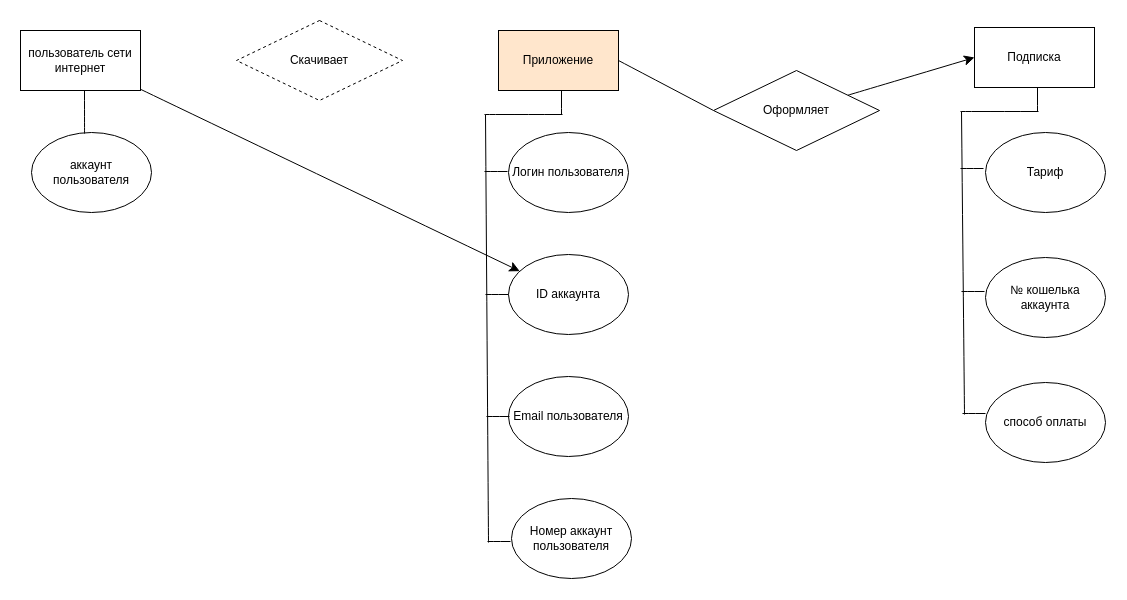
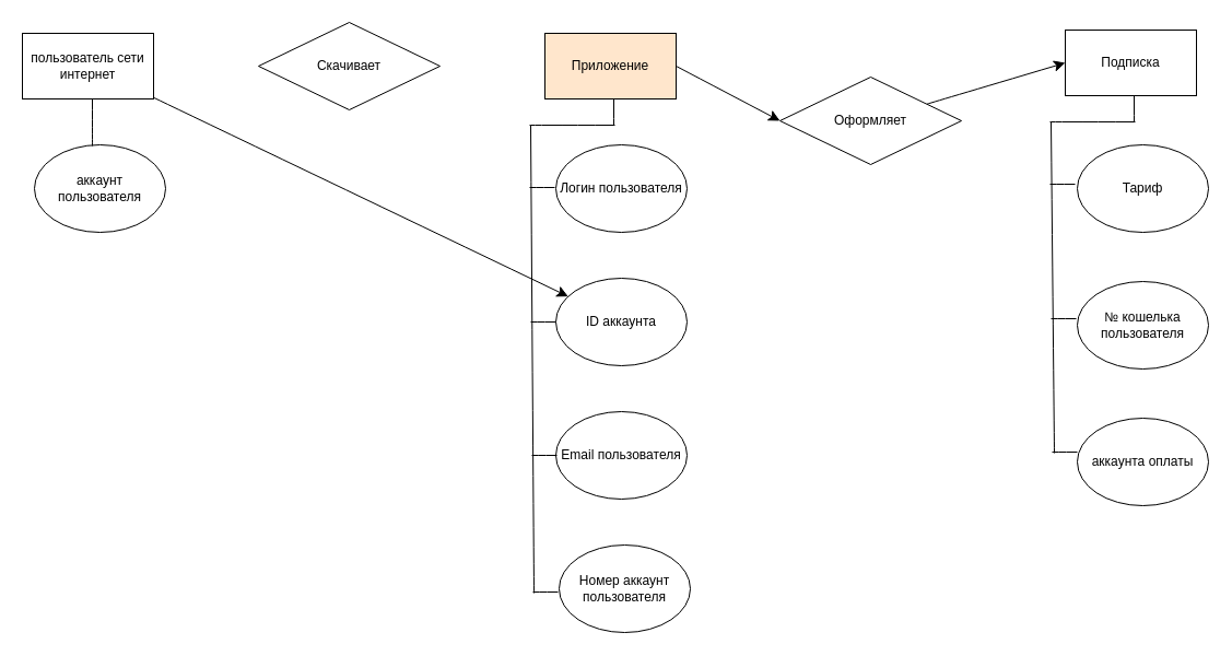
  <mxCell id="0" />
  <mxCell id="1" parent="0" />
- <mxCell id="2" value="Скачивает" style="rhombus;whiteSpace=wrap;html=1;dashed=1;" vertex="1" parent="1"><mxGeometry x="236" y="20" width="166" height="80" as="geometry" /></mxCell>
+ <mxCell id="2" value="Скачивает" style="rhombus;whiteSpace=wrap;html=1;" vertex="1" parent="1"><mxGeometry x="236" y="20" width="166" height="80" as="geometry" /></mxCell>
  <mxCell id="3" style="edgeStyle=none;curved=1;rounded=0;orthogonalLoop=1;jettySize=auto;html=1;fontSize=12;startSize=8;endSize=8;" edge="1" parent="1" source="4" target="11"><mxGeometry relative="1" as="geometry" /></mxCell>
  <mxCell id="4" value="пользователь сети интернет" style="rounded=0;whiteSpace=wrap;html=1;" vertex="1" parent="1"><mxGeometry x="20" y="30" width="120" height="60" as="geometry" /></mxCell>
- <mxCell id="5" style="edgeStyle=none;curved=1;rounded=0;orthogonalLoop=1;jettySize=auto;html=1;exitX=1;exitY=0.5;exitDx=0;exitDy=0;entryX=0;entryY=0.5;entryDx=0;entryDy=0;fontSize=12;startSize=8;endSize=8;endArrow=none;" edge="1" parent="1" source="6" target="9"><mxGeometry relative="1" as="geometry" /></mxCell>
+ <mxCell id="5" style="edgeStyle=none;curved=1;rounded=0;orthogonalLoop=1;jettySize=auto;html=1;exitX=1;exitY=0.5;exitDx=0;exitDy=0;entryX=0;entryY=0.5;entryDx=0;entryDy=0;fontSize=12;startSize=8;endSize=8;" edge="1" parent="1" source="6" target="9"><mxGeometry relative="1" as="geometry" /></mxCell>
  <mxCell id="6" value="Приложение" style="rounded=0;whiteSpace=wrap;html=1;fillColor=#ffe6cc;" vertex="1" parent="1"><mxGeometry x="498" y="30" width="120" height="60" as="geometry" /></mxCell>
  <mxCell id="7" value="Подписка" style="rounded=0;whiteSpace=wrap;html=1;" vertex="1" parent="1"><mxGeometry x="974" y="27" width="120" height="60" as="geometry" /></mxCell>
  <mxCell id="8" style="edgeStyle=none;curved=1;rounded=0;orthogonalLoop=1;jettySize=auto;html=1;entryX=0;entryY=0.5;entryDx=0;entryDy=0;fontSize=12;startSize=8;endSize=8;" edge="1" parent="1" source="9" target="7"><mxGeometry relative="1" as="geometry" /></mxCell>
  <mxCell id="9" value="Оформляет" style="rhombus;whiteSpace=wrap;html=1;" vertex="1" parent="1"><mxGeometry x="713" y="70" width="166" height="80" as="geometry" /></mxCell>
  <mxCell id="10" value="Логин пользователя" style="ellipse;whiteSpace=wrap;html=1;" vertex="1" parent="1"><mxGeometry x="508" y="132" width="120" height="80" as="geometry" /></mxCell>
  <mxCell id="11" value="ID аккаунта" style="ellipse;whiteSpace=wrap;html=1;" vertex="1" parent="1"><mxGeometry x="508" y="254" width="120" height="80" as="geometry" /></mxCell>
  <mxCell id="12" value="Email пользователя" style="ellipse;whiteSpace=wrap;html=1;" vertex="1" parent="1"><mxGeometry x="508" y="376" width="120" height="80" as="geometry" /></mxCell>
  <mxCell id="13" style="edgeStyle=none;curved=1;rounded=0;orthogonalLoop=1;jettySize=auto;html=1;exitX=0.5;exitY=1;exitDx=0;exitDy=0;fontSize=12;startSize=8;endSize=8;" edge="1" parent="1" source="10" target="10"><mxGeometry relative="1" as="geometry" /></mxCell>
  <mxCell id="14" value="Номер аккаунт&lt;div&gt;пользователя&lt;/div&gt;" style="ellipse;whiteSpace=wrap;html=1;" vertex="1" parent="1"><mxGeometry x="511" y="498" width="120" height="80" as="geometry" /></mxCell>
  <mxCell id="15" value="аккаунт пользователя" style="ellipse;whiteSpace=wrap;html=1;" vertex="1" parent="1"><mxGeometry x="31" y="132" width="120" height="80" as="geometry" /></mxCell>
- <mxCell id="16" value="№ кошелька аккаунта" style="ellipse;whiteSpace=wrap;html=1;" vertex="1" parent="1"><mxGeometry x="985" y="257" width="120" height="80" as="geometry" /></mxCell>
+ <mxCell id="16" value="№ кошелька пользователя" style="ellipse;whiteSpace=wrap;html=1;" vertex="1" parent="1"><mxGeometry x="985" y="257" width="120" height="80" as="geometry" /></mxCell>
  <mxCell id="17" value="Тариф" style="ellipse;whiteSpace=wrap;html=1;" vertex="1" parent="1"><mxGeometry x="985" y="132" width="120" height="80" as="geometry" /></mxCell>
- <mxCell id="18" value="способ оплаты" style="ellipse;whiteSpace=wrap;html=1;" vertex="1" parent="1"><mxGeometry x="985" y="382" width="120" height="80" as="geometry" /></mxCell>
+ <mxCell id="18" value="аккаунта оплаты" style="ellipse;whiteSpace=wrap;html=1;" vertex="1" parent="1"><mxGeometry x="985" y="382" width="120" height="80" as="geometry" /></mxCell>
  <mxCell id="19" value="" style="endArrow=none;html=1;rounded=0;fontSize=12;startSize=8;endSize=8;curved=1;" edge="1" parent="1"><mxGeometry width="50" height="50" relative="1" as="geometry"><mxPoint x="561" y="114" as="sourcePoint" /><mxPoint x="561" y="90" as="targetPoint" /></mxGeometry></mxCell>
  <mxCell id="20" value="" style="endArrow=none;html=1;rounded=0;fontSize=12;startSize=8;endSize=8;curved=1;" edge="1" parent="1"><mxGeometry width="50" height="50" relative="1" as="geometry"><mxPoint x="484" y="114" as="sourcePoint" /><mxPoint x="562" y="114" as="targetPoint" /></mxGeometry></mxCell>
  <mxCell id="21" value="" style="endArrow=none;html=1;rounded=0;fontSize=12;startSize=8;endSize=8;curved=1;" edge="1" parent="1"><mxGeometry width="50" height="50" relative="1" as="geometry"><mxPoint x="488" y="542" as="sourcePoint" /><mxPoint x="485" y="114" as="targetPoint" /></mxGeometry></mxCell>
  <mxCell id="22" value="" style="endArrow=none;html=1;rounded=0;fontSize=12;startSize=8;endSize=8;curved=1;" edge="1" parent="1"><mxGeometry width="50" height="50" relative="1" as="geometry"><mxPoint x="484" y="171" as="sourcePoint" /><mxPoint x="507" y="171" as="targetPoint" /></mxGeometry></mxCell>
  <mxCell id="23" value="&lt;span style=&quot;color: rgba(0, 0, 0, 0); font-family: monospace; font-size: 0px; text-align: start; background-color: rgb(236, 236, 236);&quot;&gt;%3CmxGraphModel%3E%3Croot%3E%3CmxCell%20id%3D%220%22%2F%3E%3CmxCell%20id%3D%221%22%20parent%3D%220%22%2F%3E%3CmxCell%20id%3D%222%22%20value%3D%22%22%20style%3D%22endArrow%3Dnone%3Bhtml%3D1%3Brounded%3D0%3BfontSize%3D12%3BstartSize%3D8%3BendSize%3D8%3Bcurved%3D1%3B%22%20edge%3D%221%22%20parent%3D%221%22%3E%3CmxGeometry%20width%3D%2250%22%20height%3D%2250%22%20relative%3D%221%22%20as%3D%22geometry%22%3E%3CmxPoint%20x%3D%22-410%22%20y%3D%22306%22%20as%3D%22sourcePoint%22%2F%3E%3CmxPoint%20x%3D%22-387%22%20y%3D%22306%22%20as%3D%22targetPoint%22%2F%3E%3C%2FmxGeometry%3E%3C%2FmxCell%3E%3C%2Froot%3E%3C%2FmxGraphModel%3E&lt;/span&gt;&lt;span style=&quot;color: rgba(0, 0, 0, 0); font-family: monospace; font-size: 0px; text-align: start; background-color: rgb(236, 236, 236);&quot;&gt;%3CmxGraphModel%3E%3Croot%3E%3CmxCell%20id%3D%220%22%2F%3E%3CmxCell%20id%3D%221%22%20parent%3D%220%22%2F%3E%3CmxCell%20id%3D%222%22%20value%3D%22%22%20style%3D%22endArrow%3Dnone%3Bhtml%3D1%3Brounded%3D0%3BfontSize%3D12%3BstartSize%3D8%3BendSize%3D8%3Bcurved%3D1%3B%22%20edge%3D%221%22%20parent%3D%221%22%3E%3CmxGeometry%20width%3D%2250%22%20height%3D%2250%22%20relative%3D%221%22%20as%3D%22geometry%22%3E%3CmxPoint%20x%3D%22-410%22%20y%3D%22306%22%20as%3D%22sourcePoint%22%2F%3E%3CmxPoint%20x%3D%22-387%22%20y%3D%22306%22%20as%3D%22targetPoint%22%2F%3E%3C%2FmxGeometry%3E%3C%2FmxCell%3E%3C%2Froot%3E%3C%2FmxGraphModel%3E&lt;/span&gt;&lt;span style=&quot;color: rgba(0, 0, 0, 0); font-family: monospace; font-size: 0px; text-align: start; background-color: rgb(236, 236, 236);&quot;&gt;%3CmxGraphModel%3E%3Croot%3E%3CmxCell%20id%3D%220%22%2F%3E%3CmxCell%20id%3D%221%22%20parent%3D%220%22%2F%3E%3CmxCell%20id%3D%222%22%20value%3D%22%22%20style%3D%22endArrow%3Dnone%3Bhtml%3D1%3Brounded%3D0%3BfontSize%3D12%3BstartSize%3D8%3BendSize%3D8%3Bcurved%3D1%3B%22%20edge%3D%221%22%20parent%3D%221%22%3E%3CmxGeometry%20width%3D%2250%22%20height%3D%2250%22%20relative%3D%221%22%20as%3D%22geometry%22%3E%3CmxPoint%20x%3D%22-410%22%20y%3D%22306%22%20as%3D%22sourcePoint%22%2F%3E%3CmxPoint%20x%3D%22-387%22%20y%3D%22306%22%20as%3D%22targetPoint%22%2F%3E%3C%2FmxGeometry%3E%3C%2FmxCell%3E%3C%2Froot%3E%3C%2FmxGraphModel%3E&lt;/span&gt;" style="endArrow=none;html=1;rounded=0;fontSize=12;startSize=8;endSize=8;curved=1;" edge="1" parent="1"><mxGeometry width="50" height="50" relative="1" as="geometry"><mxPoint x="485" y="294" as="sourcePoint" /><mxPoint x="508" y="294" as="targetPoint" /></mxGeometry></mxCell>
  <mxCell id="24" value="&lt;span style=&quot;color: rgba(0, 0, 0, 0); font-family: monospace; font-size: 0px; text-align: start; background-color: rgb(236, 236, 236);&quot;&gt;%3CmxGraphModel%3E%3Croot%3E%3CmxCell%20id%3D%220%22%2F%3E%3CmxCell%20id%3D%221%22%20parent%3D%220%22%2F%3E%3CmxCell%20id%3D%222%22%20value%3D%22%22%20style%3D%22endArrow%3Dnone%3Bhtml%3D1%3Brounded%3D0%3BfontSize%3D12%3BstartSize%3D8%3BendSize%3D8%3Bcurved%3D1%3B%22%20edge%3D%221%22%20parent%3D%221%22%3E%3CmxGeometry%20width%3D%2250%22%20height%3D%2250%22%20relative%3D%221%22%20as%3D%22geometry%22%3E%3CmxPoint%20x%3D%22-410%22%20y%3D%22306%22%20as%3D%22sourcePoint%22%2F%3E%3CmxPoint%20x%3D%22-387%22%20y%3D%22306%22%20as%3D%22targetPoint%22%2F%3E%3C%2FmxGeometry%3E%3C%2FmxCell%3E%3C%2Froot%3E%3C%2FmxGraphModel%3E&lt;/span&gt;&lt;span style=&quot;color: rgba(0, 0, 0, 0); font-family: monospace; font-size: 0px; text-align: start; background-color: rgb(236, 236, 236);&quot;&gt;%3CmxGraphModel%3E%3Croot%3E%3CmxCell%20id%3D%220%22%2F%3E%3CmxCell%20id%3D%221%22%20parent%3D%220%22%2F%3E%3CmxCell%20id%3D%222%22%20value%3D%22%22%20style%3D%22endArrow%3Dnone%3Bhtml%3D1%3Brounded%3D0%3BfontSize%3D12%3BstartSize%3D8%3BendSize%3D8%3Bcurved%3D1%3B%22%20edge%3D%221%22%20parent%3D%221%22%3E%3CmxGeometry%20width%3D%2250%22%20height%3D%2250%22%20relative%3D%221%22%20as%3D%22geometry%22%3E%3CmxPoint%20x%3D%22-410%22%20y%3D%22306%22%20as%3D%22sourcePoint%22%2F%3E%3CmxPoint%20x%3D%22-387%22%20y%3D%22306%22%20as%3D%22targetPoint%22%2F%3E%3C%2FmxGeometry%3E%3C%2FmxCell%3E%3C%2Froot%3E%3C%2FmxGraphModel%3E&lt;/span&gt;&lt;span style=&quot;color: rgba(0, 0, 0, 0); font-family: monospace; font-size: 0px; text-align: start; background-color: rgb(236, 236, 236);&quot;&gt;%3CmxGraphModel%3E%3Croot%3E%3CmxCell%20id%3D%220%22%2F%3E%3CmxCell%20id%3D%221%22%20parent%3D%220%22%2F%3E%3CmxCell%20id%3D%222%22%20value%3D%22%22%20style%3D%22endArrow%3Dnone%3Bhtml%3D1%3Brounded%3D0%3BfontSize%3D12%3BstartSize%3D8%3BendSize%3D8%3Bcurved%3D1%3B%22%20edge%3D%221%22%20parent%3D%221%22%3E%3CmxGeometry%20width%3D%2250%22%20height%3D%2250%22%20relative%3D%221%22%20as%3D%22geometry%22%3E%3CmxPoint%20x%3D%22-410%22%20y%3D%22306%22%20as%3D%22sourcePoint%22%2F%3E%3CmxPoint%20x%3D%22-387%22%20y%3D%22306%22%20as%3D%22targetPoint%22%2F%3E%3C%2FmxGeometry%3E%3C%2FmxCell%3E%3C%2Froot%3E%3C%2FmxGraphModel%3E&lt;/span&gt;" style="endArrow=none;html=1;rounded=0;fontSize=12;startSize=8;endSize=8;curved=1;" edge="1" parent="1"><mxGeometry width="50" height="50" relative="1" as="geometry"><mxPoint x="486" y="416" as="sourcePoint" /><mxPoint x="509" y="416" as="targetPoint" /></mxGeometry></mxCell>
  <mxCell id="25" value="&lt;span style=&quot;color: rgba(0, 0, 0, 0); font-family: monospace; font-size: 0px; text-align: start; background-color: rgb(236, 236, 236);&quot;&gt;%3CmxGraphModel%3E%3Croot%3E%3CmxCell%20id%3D%220%22%2F%3E%3CmxCell%20id%3D%221%22%20parent%3D%220%22%2F%3E%3CmxCell%20id%3D%222%22%20value%3D%22%22%20style%3D%22endArrow%3Dnone%3Bhtml%3D1%3Brounded%3D0%3BfontSize%3D12%3BstartSize%3D8%3BendSize%3D8%3Bcurved%3D1%3B%22%20edge%3D%221%22%20parent%3D%221%22%3E%3CmxGeometry%20width%3D%2250%22%20height%3D%2250%22%20relative%3D%221%22%20as%3D%22geometry%22%3E%3CmxPoint%20x%3D%22-410%22%20y%3D%22306%22%20as%3D%22sourcePoint%22%2F%3E%3CmxPoint%20x%3D%22-387%22%20y%3D%22306%22%20as%3D%22targetPoint%22%2F%3E%3C%2FmxGeometry%3E%3C%2FmxCell%3E%3C%2Froot%3E%3C%2FmxGraphModel%3E&lt;/span&gt;&lt;span style=&quot;color: rgba(0, 0, 0, 0); font-family: monospace; font-size: 0px; text-align: start; background-color: rgb(236, 236, 236);&quot;&gt;%3CmxGraphModel%3E%3Croot%3E%3CmxCell%20id%3D%220%22%2F%3E%3CmxCell%20id%3D%221%22%20parent%3D%220%22%2F%3E%3CmxCell%20id%3D%222%22%20value%3D%22%22%20style%3D%22endArrow%3Dnone%3Bhtml%3D1%3Brounded%3D0%3BfontSize%3D12%3BstartSize%3D8%3BendSize%3D8%3Bcurved%3D1%3B%22%20edge%3D%221%22%20parent%3D%221%22%3E%3CmxGeometry%20width%3D%2250%22%20height%3D%2250%22%20relative%3D%221%22%20as%3D%22geometry%22%3E%3CmxPoint%20x%3D%22-410%22%20y%3D%22306%22%20as%3D%22sourcePoint%22%2F%3E%3CmxPoint%20x%3D%22-387%22%20y%3D%22306%22%20as%3D%22targetPoint%22%2F%3E%3C%2FmxGeometry%3E%3C%2FmxCell%3E%3C%2Froot%3E%3C%2FmxGraphModel%3E&lt;/span&gt;&lt;span style=&quot;color: rgba(0, 0, 0, 0); font-family: monospace; font-size: 0px; text-align: start; background-color: rgb(236, 236, 236);&quot;&gt;%3CmxGraphModel%3E%3Croot%3E%3CmxCell%20id%3D%220%22%2F%3E%3CmxCell%20id%3D%221%22%20parent%3D%220%22%2F%3E%3CmxCell%20id%3D%222%22%20value%3D%22%22%20style%3D%22endArrow%3Dnone%3Bhtml%3D1%3Brounded%3D0%3BfontSize%3D12%3BstartSize%3D8%3BendSize%3D8%3Bcurved%3D1%3B%22%20edge%3D%221%22%20parent%3D%221%22%3E%3CmxGeometry%20width%3D%2250%22%20height%3D%2250%22%20relative%3D%221%22%20as%3D%22geometry%22%3E%3CmxPoint%20x%3D%22-410%22%20y%3D%22306%22%20as%3D%22sourcePoint%22%2F%3E%3CmxPoint%20x%3D%22-387%22%20y%3D%22306%22%20as%3D%22targetPoint%22%2F%3E%3C%2FmxGeometry%3E%3C%2FmxCell%3E%3C%2Froot%3E%3C%2FmxGraphModel%3E&lt;/span&gt;" style="endArrow=none;html=1;rounded=0;fontSize=12;startSize=8;endSize=8;curved=1;" edge="1" parent="1"><mxGeometry width="50" height="50" relative="1" as="geometry"><mxPoint x="487" y="541" as="sourcePoint" /><mxPoint x="510" y="541" as="targetPoint" /></mxGeometry></mxCell>
  <mxCell id="26" style="edgeStyle=none;curved=1;rounded=0;orthogonalLoop=1;jettySize=auto;html=1;exitX=0.5;exitY=1;exitDx=0;exitDy=0;fontSize=12;startSize=8;endSize=8;" edge="1" parent="1"><mxGeometry relative="1" as="geometry"><mxPoint x="91" y="212" as="sourcePoint" /><mxPoint x="91" y="212" as="targetPoint" /></mxGeometry></mxCell>
  <mxCell id="27" value="" style="endArrow=none;html=1;rounded=0;fontSize=12;startSize=8;endSize=8;curved=1;exitX=0.442;exitY=0.013;exitDx=0;exitDy=0;exitPerimeter=0;" edge="1" parent="1" source="15"><mxGeometry width="50" height="50" relative="1" as="geometry"><mxPoint x="84" y="114" as="sourcePoint" /><mxPoint x="84" y="90" as="targetPoint" /></mxGeometry></mxCell>
  <mxCell id="28" style="edgeStyle=none;curved=1;rounded=0;orthogonalLoop=1;jettySize=auto;html=1;exitX=0.5;exitY=1;exitDx=0;exitDy=0;fontSize=12;startSize=8;endSize=8;" edge="1" parent="1"><mxGeometry relative="1" as="geometry"><mxPoint x="1044" y="209" as="sourcePoint" /><mxPoint x="1044" y="209" as="targetPoint" /></mxGeometry></mxCell>
  <mxCell id="29" value="" style="endArrow=none;html=1;rounded=0;fontSize=12;startSize=8;endSize=8;curved=1;" edge="1" parent="1"><mxGeometry width="50" height="50" relative="1" as="geometry"><mxPoint x="1037" y="111" as="sourcePoint" /><mxPoint x="1037" y="87" as="targetPoint" /></mxGeometry></mxCell>
  <mxCell id="30" value="" style="endArrow=none;html=1;rounded=0;fontSize=12;startSize=8;endSize=8;curved=1;" edge="1" parent="1"><mxGeometry width="50" height="50" relative="1" as="geometry"><mxPoint x="960" y="111" as="sourcePoint" /><mxPoint x="1038" y="111" as="targetPoint" /></mxGeometry></mxCell>
  <mxCell id="31" value="" style="endArrow=none;html=1;rounded=0;fontSize=12;startSize=8;endSize=8;curved=1;" edge="1" parent="1"><mxGeometry width="50" height="50" relative="1" as="geometry"><mxPoint x="964" y="414" as="sourcePoint" /><mxPoint x="961" y="111" as="targetPoint" /></mxGeometry></mxCell>
  <mxCell id="32" value="" style="endArrow=none;html=1;rounded=0;fontSize=12;startSize=8;endSize=8;curved=1;" edge="1" parent="1"><mxGeometry width="50" height="50" relative="1" as="geometry"><mxPoint x="960" y="168" as="sourcePoint" /><mxPoint x="983" y="168" as="targetPoint" /></mxGeometry></mxCell>
  <mxCell id="33" value="&lt;span style=&quot;color: rgba(0, 0, 0, 0); font-family: monospace; font-size: 0px; text-align: start; background-color: rgb(236, 236, 236);&quot;&gt;%3CmxGraphModel%3E%3Croot%3E%3CmxCell%20id%3D%220%22%2F%3E%3CmxCell%20id%3D%221%22%20parent%3D%220%22%2F%3E%3CmxCell%20id%3D%222%22%20value%3D%22%22%20style%3D%22endArrow%3Dnone%3Bhtml%3D1%3Brounded%3D0%3BfontSize%3D12%3BstartSize%3D8%3BendSize%3D8%3Bcurved%3D1%3B%22%20edge%3D%221%22%20parent%3D%221%22%3E%3CmxGeometry%20width%3D%2250%22%20height%3D%2250%22%20relative%3D%221%22%20as%3D%22geometry%22%3E%3CmxPoint%20x%3D%22-410%22%20y%3D%22306%22%20as%3D%22sourcePoint%22%2F%3E%3CmxPoint%20x%3D%22-387%22%20y%3D%22306%22%20as%3D%22targetPoint%22%2F%3E%3C%2FmxGeometry%3E%3C%2FmxCell%3E%3C%2Froot%3E%3C%2FmxGraphModel%3E&lt;/span&gt;&lt;span style=&quot;color: rgba(0, 0, 0, 0); font-family: monospace; font-size: 0px; text-align: start; background-color: rgb(236, 236, 236);&quot;&gt;%3CmxGraphModel%3E%3Croot%3E%3CmxCell%20id%3D%220%22%2F%3E%3CmxCell%20id%3D%221%22%20parent%3D%220%22%2F%3E%3CmxCell%20id%3D%222%22%20value%3D%22%22%20style%3D%22endArrow%3Dnone%3Bhtml%3D1%3Brounded%3D0%3BfontSize%3D12%3BstartSize%3D8%3BendSize%3D8%3Bcurved%3D1%3B%22%20edge%3D%221%22%20parent%3D%221%22%3E%3CmxGeometry%20width%3D%2250%22%20height%3D%2250%22%20relative%3D%221%22%20as%3D%22geometry%22%3E%3CmxPoint%20x%3D%22-410%22%20y%3D%22306%22%20as%3D%22sourcePoint%22%2F%3E%3CmxPoint%20x%3D%22-387%22%20y%3D%22306%22%20as%3D%22targetPoint%22%2F%3E%3C%2FmxGeometry%3E%3C%2FmxCell%3E%3C%2Froot%3E%3C%2FmxGraphModel%3E&lt;/span&gt;&lt;span style=&quot;color: rgba(0, 0, 0, 0); font-family: monospace; font-size: 0px; text-align: start; background-color: rgb(236, 236, 236);&quot;&gt;%3CmxGraphModel%3E%3Croot%3E%3CmxCell%20id%3D%220%22%2F%3E%3CmxCell%20id%3D%221%22%20parent%3D%220%22%2F%3E%3CmxCell%20id%3D%222%22%20value%3D%22%22%20style%3D%22endArrow%3Dnone%3Bhtml%3D1%3Brounded%3D0%3BfontSize%3D12%3BstartSize%3D8%3BendSize%3D8%3Bcurved%3D1%3B%22%20edge%3D%221%22%20parent%3D%221%22%3E%3CmxGeometry%20width%3D%2250%22%20height%3D%2250%22%20relative%3D%221%22%20as%3D%22geometry%22%3E%3CmxPoint%20x%3D%22-410%22%20y%3D%22306%22%20as%3D%22sourcePoint%22%2F%3E%3CmxPoint%20x%3D%22-387%22%20y%3D%22306%22%20as%3D%22targetPoint%22%2F%3E%3C%2FmxGeometry%3E%3C%2FmxCell%3E%3C%2Froot%3E%3C%2FmxGraphModel%3E&lt;/span&gt;" style="endArrow=none;html=1;rounded=0;fontSize=12;startSize=8;endSize=8;curved=1;" edge="1" parent="1"><mxGeometry width="50" height="50" relative="1" as="geometry"><mxPoint x="961" y="291" as="sourcePoint" /><mxPoint x="984" y="291" as="targetPoint" /></mxGeometry></mxCell>
  <mxCell id="34" value="&lt;span style=&quot;color: rgba(0, 0, 0, 0); font-family: monospace; font-size: 0px; text-align: start; background-color: rgb(236, 236, 236);&quot;&gt;%3CmxGraphModel%3E%3Croot%3E%3CmxCell%20id%3D%220%22%2F%3E%3CmxCell%20id%3D%221%22%20parent%3D%220%22%2F%3E%3CmxCell%20id%3D%222%22%20value%3D%22%22%20style%3D%22endArrow%3Dnone%3Bhtml%3D1%3Brounded%3D0%3BfontSize%3D12%3BstartSize%3D8%3BendSize%3D8%3Bcurved%3D1%3B%22%20edge%3D%221%22%20parent%3D%221%22%3E%3CmxGeometry%20width%3D%2250%22%20height%3D%2250%22%20relative%3D%221%22%20as%3D%22geometry%22%3E%3CmxPoint%20x%3D%22-410%22%20y%3D%22306%22%20as%3D%22sourcePoint%22%2F%3E%3CmxPoint%20x%3D%22-387%22%20y%3D%22306%22%20as%3D%22targetPoint%22%2F%3E%3C%2FmxGeometry%3E%3C%2FmxCell%3E%3C%2Froot%3E%3C%2FmxGraphModel%3E&lt;/span&gt;&lt;span style=&quot;color: rgba(0, 0, 0, 0); font-family: monospace; font-size: 0px; text-align: start; background-color: rgb(236, 236, 236);&quot;&gt;%3CmxGraphModel%3E%3Croot%3E%3CmxCell%20id%3D%220%22%2F%3E%3CmxCell%20id%3D%221%22%20parent%3D%220%22%2F%3E%3CmxCell%20id%3D%222%22%20value%3D%22%22%20style%3D%22endArrow%3Dnone%3Bhtml%3D1%3Brounded%3D0%3BfontSize%3D12%3BstartSize%3D8%3BendSize%3D8%3Bcurved%3D1%3B%22%20edge%3D%221%22%20parent%3D%221%22%3E%3CmxGeometry%20width%3D%2250%22%20height%3D%2250%22%20relative%3D%221%22%20as%3D%22geometry%22%3E%3CmxPoint%20x%3D%22-410%22%20y%3D%22306%22%20as%3D%22sourcePoint%22%2F%3E%3CmxPoint%20x%3D%22-387%22%20y%3D%22306%22%20as%3D%22targetPoint%22%2F%3E%3C%2FmxGeometry%3E%3C%2FmxCell%3E%3C%2Froot%3E%3C%2FmxGraphModel%3E&lt;/span&gt;&lt;span style=&quot;color: rgba(0, 0, 0, 0); font-family: monospace; font-size: 0px; text-align: start; background-color: rgb(236, 236, 236);&quot;&gt;%3CmxGraphModel%3E%3Croot%3E%3CmxCell%20id%3D%220%22%2F%3E%3CmxCell%20id%3D%221%22%20parent%3D%220%22%2F%3E%3CmxCell%20id%3D%222%22%20value%3D%22%22%20style%3D%22endArrow%3Dnone%3Bhtml%3D1%3Brounded%3D0%3BfontSize%3D12%3BstartSize%3D8%3BendSize%3D8%3Bcurved%3D1%3B%22%20edge%3D%221%22%20parent%3D%221%22%3E%3CmxGeometry%20width%3D%2250%22%20height%3D%2250%22%20relative%3D%221%22%20as%3D%22geometry%22%3E%3CmxPoint%20x%3D%22-410%22%20y%3D%22306%22%20as%3D%22sourcePoint%22%2F%3E%3CmxPoint%20x%3D%22-387%22%20y%3D%22306%22%20as%3D%22targetPoint%22%2F%3E%3C%2FmxGeometry%3E%3C%2FmxCell%3E%3C%2Froot%3E%3C%2FmxGraphModel%3E&lt;/span&gt;" style="endArrow=none;html=1;rounded=0;fontSize=12;startSize=8;endSize=8;curved=1;" edge="1" parent="1"><mxGeometry width="50" height="50" relative="1" as="geometry"><mxPoint x="962" y="413" as="sourcePoint" /><mxPoint x="985" y="413" as="targetPoint" /></mxGeometry></mxCell>
